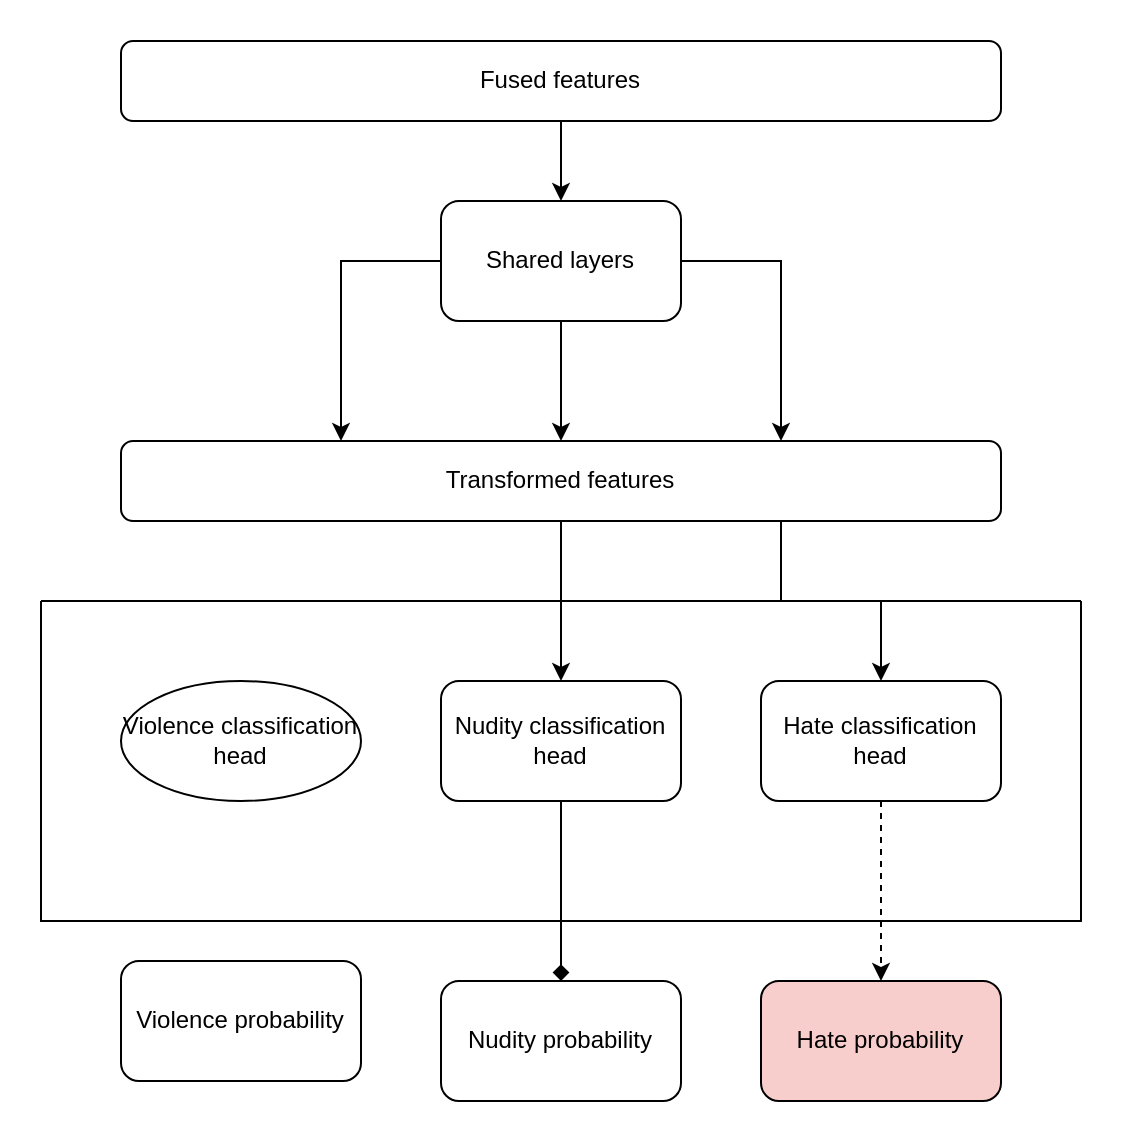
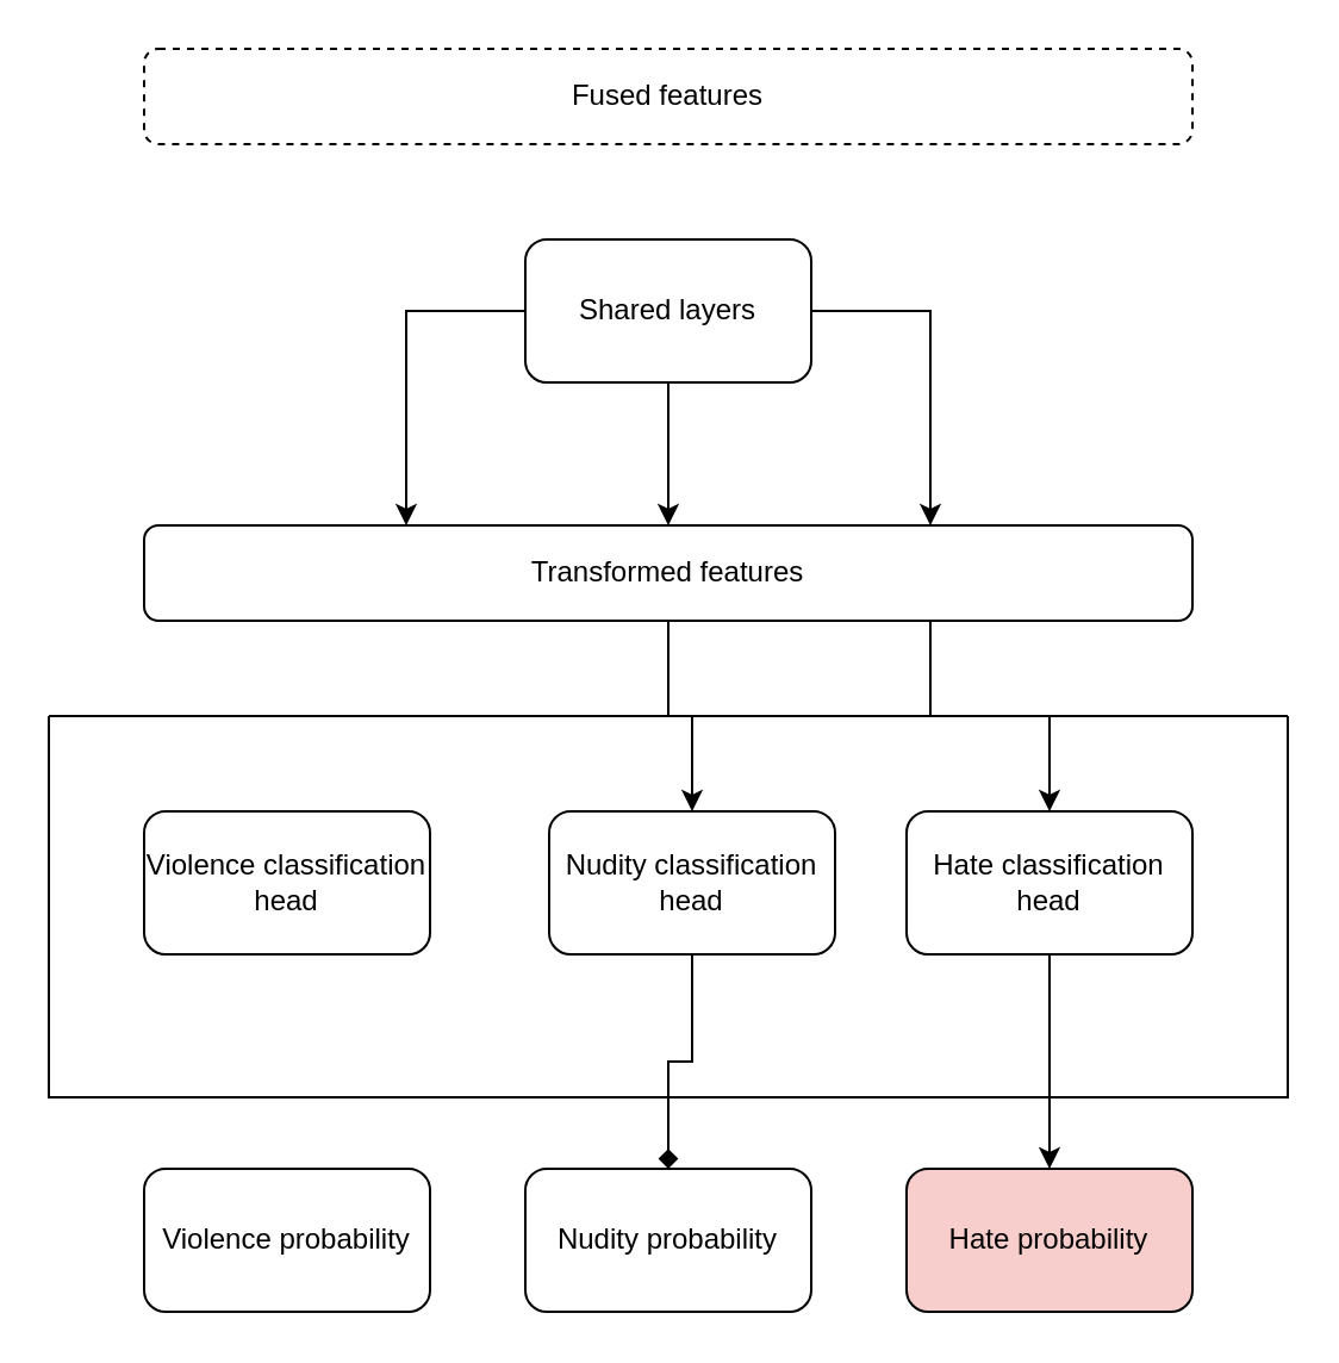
  <mxCell id="0" />
  <mxCell id="1" parent="0" />
  <mxCell id="2" value="Nudity probability" style="rounded=1;whiteSpace=wrap;html=1;" vertex="1" parent="1"><mxGeometry x="220" y="490" width="120" height="60" as="geometry" /></mxCell>
- <mxCell id="3" value="Violence classification head" style="ellipse;whiteSpace=wrap;html=1;" vertex="1" parent="1"><mxGeometry x="60" y="340" width="120" height="60" as="geometry" /></mxCell>
- <mxCell id="4" style="edgeStyle=orthogonalEdgeStyle;rounded=0;orthogonalLoop=1;jettySize=auto;html=1;exitX=0.5;exitY=1;exitDx=0;exitDy=0;entryX=0.5;entryY=0;entryDx=0;entryDy=0;" edge="1" parent="1" source="5" target="15"><mxGeometry relative="1" as="geometry" /></mxCell>
- <mxCell id="5" value="Fused features" style="rounded=1;whiteSpace=wrap;html=1;" vertex="1" parent="1"><mxGeometry x="60" y="20" width="440" height="40" as="geometry" /></mxCell>
+ <mxCell id="3" value="Violence classification head" style="rounded=1;whiteSpace=wrap;html=1;" vertex="1" parent="1"><mxGeometry x="60" y="340" width="120" height="60" as="geometry" /></mxCell>
+ <mxCell id="5" value="Fused features" style="rounded=1;whiteSpace=wrap;html=1;dashed=1;" vertex="1" parent="1"><mxGeometry x="60" y="20" width="440" height="40" as="geometry" /></mxCell>
  <mxCell id="6" style="edgeStyle=orthogonalEdgeStyle;rounded=0;orthogonalLoop=1;jettySize=auto;html=1;exitX=0.5;exitY=1;exitDx=0;exitDy=0;entryX=0.5;entryY=0;entryDx=0;entryDy=0;endArrow=diamond;" edge="1" parent="1" source="7" target="2"><mxGeometry relative="1" as="geometry" /></mxCell>
- <mxCell id="7" value="Nudity classification head" style="rounded=1;whiteSpace=wrap;html=1;" vertex="1" parent="1"><mxGeometry x="220" y="340" width="120" height="60" as="geometry" /></mxCell>
- <mxCell id="8" style="edgeStyle=orthogonalEdgeStyle;rounded=0;orthogonalLoop=1;jettySize=auto;html=1;exitX=0.5;exitY=1;exitDx=0;exitDy=0;entryX=0.5;entryY=0;entryDx=0;entryDy=0;dashed=1;" edge="1" parent="1" source="9" target="11"><mxGeometry relative="1" as="geometry" /></mxCell>
+ <mxCell id="7" value="Nudity classification head" style="rounded=1;whiteSpace=wrap;html=1;" vertex="1" parent="1"><mxGeometry x="230" y="340" width="120" height="60" as="geometry" /></mxCell>
+ <mxCell id="8" style="edgeStyle=orthogonalEdgeStyle;rounded=0;orthogonalLoop=1;jettySize=auto;html=1;exitX=0.5;exitY=1;exitDx=0;exitDy=0;entryX=0.5;entryY=0;entryDx=0;entryDy=0;" edge="1" parent="1" source="9" target="11"><mxGeometry relative="1" as="geometry" /></mxCell>
  <mxCell id="9" value="Hate classification head" style="rounded=1;whiteSpace=wrap;html=1;" vertex="1" parent="1"><mxGeometry x="380" y="340" width="120" height="60" as="geometry" /></mxCell>
- <mxCell id="10" value="Violence probability" style="rounded=1;whiteSpace=wrap;html=1;" vertex="1" parent="1"><mxGeometry x="60" y="480" width="120" height="60" as="geometry" /></mxCell>
+ <mxCell id="10" value="Violence probability" style="rounded=1;whiteSpace=wrap;html=1;" vertex="1" parent="1"><mxGeometry x="60" y="490" width="120" height="60" as="geometry" /></mxCell>
  <mxCell id="11" value="Hate probability" style="rounded=1;whiteSpace=wrap;html=1;fillColor=#f8cecc;" vertex="1" parent="1"><mxGeometry x="380" y="490" width="120" height="60" as="geometry" /></mxCell>
  <mxCell id="12" style="edgeStyle=orthogonalEdgeStyle;rounded=0;orthogonalLoop=1;jettySize=auto;html=1;exitX=0.5;exitY=1;exitDx=0;exitDy=0;entryX=0.5;entryY=0;entryDx=0;entryDy=0;" edge="1" parent="1" source="15" target="18"><mxGeometry relative="1" as="geometry" /></mxCell>
  <mxCell id="13" style="edgeStyle=orthogonalEdgeStyle;rounded=0;orthogonalLoop=1;jettySize=auto;html=1;exitX=1;exitY=0.5;exitDx=0;exitDy=0;entryX=0.75;entryY=0;entryDx=0;entryDy=0;" edge="1" parent="1" source="15" target="18"><mxGeometry relative="1" as="geometry" /></mxCell>
  <mxCell id="14" style="edgeStyle=orthogonalEdgeStyle;rounded=0;orthogonalLoop=1;jettySize=auto;html=1;exitX=0;exitY=0.5;exitDx=0;exitDy=0;entryX=0.25;entryY=0;entryDx=0;entryDy=0;" edge="1" parent="1" source="15" target="18"><mxGeometry relative="1" as="geometry"><Array as="points"><mxPoint x="170" y="130" /></Array></mxGeometry></mxCell>
  <mxCell id="15" value="Shared layers" style="rounded=1;whiteSpace=wrap;html=1;" vertex="1" parent="1"><mxGeometry x="220" y="100" width="120" height="60" as="geometry" /></mxCell>
  <mxCell id="16" style="edgeStyle=orthogonalEdgeStyle;rounded=0;orthogonalLoop=1;jettySize=auto;html=1;exitX=0.5;exitY=1;exitDx=0;exitDy=0;entryX=0.5;entryY=0;entryDx=0;entryDy=0;" edge="1" parent="1" source="18" target="7"><mxGeometry relative="1" as="geometry" /></mxCell>
  <mxCell id="17" style="edgeStyle=orthogonalEdgeStyle;rounded=0;orthogonalLoop=1;jettySize=auto;html=1;exitX=0.75;exitY=1;exitDx=0;exitDy=0;entryX=0.5;entryY=0;entryDx=0;entryDy=0;" edge="1" parent="1" source="18" target="9"><mxGeometry relative="1" as="geometry" /></mxCell>
  <mxCell id="18" value="Transformed features" style="rounded=1;whiteSpace=wrap;html=1;" vertex="1" parent="1"><mxGeometry x="60" y="220" width="440" height="40" as="geometry" /></mxCell>
  <mxCell id="19" value="" style="swimlane;startSize=0;" vertex="1" parent="1"><mxGeometry x="20" y="300" width="520" height="160" as="geometry" /></mxCell>
